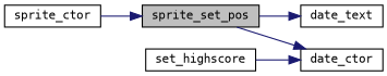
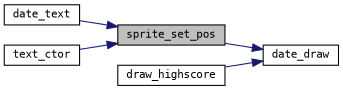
  digraph {
    fontname="DejaVu Sans Mono"
    rankdir=RL
    node [color=black fillcolor=white fontname="DejaVu Sans Mono" fontsize=10 shape=record style=filled]
    edge [color=midnightblue dir=back fontname="DejaVu Sans Mono" fontsize=10 labelfontname=Helvetica labelfontsize=10 style=solid]
    n1 [fillcolor=grey75 fontcolor=black height=0.2 label=sprite_set_pos width=0.4]
    n2 [height=0.2 label=date_text width=0.4]
-   n3 [height=0.2 label=sprite_ctor width=0.4]
-   n4 [height=0.2 label=date_ctor width=0.4]
-   n5 [height=0.2 label=set_highscore width=0.4]
-   n2 -> n1
+   n3 [height=0.2 label=text_ctor width=0.4]
+   n4 [height=0.2 label=date_draw width=0.4]
+   n5 [height=0.2 label=draw_highscore width=0.4]
+   n1 -> n2
    n1 -> n3
    n4 -> n1
    n4 -> n5
  }
